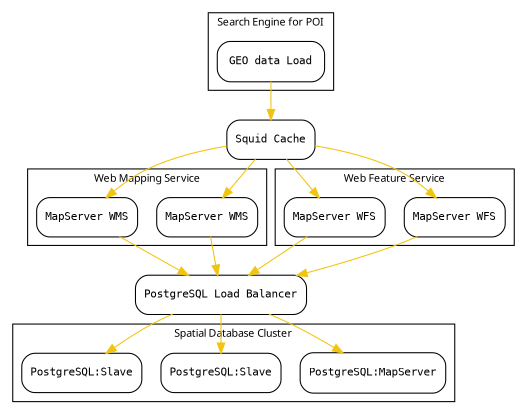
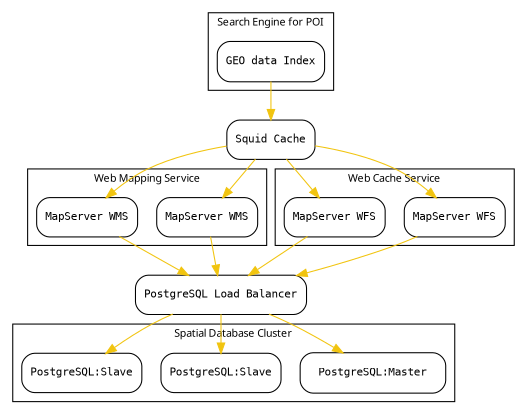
  digraph {
    dir=LR
    fontname="Microsoft YaHei"
    fontsize=10
    node [fontname=Consolas fontsize=10 shape=Mrecord]
    edge [color="#F1C40F" fontname=Consolas fontsize=10]
-   n1 [label="GEO data Load"]
+   n1 [label="GEO data Index"]
    n2 [label="MapServer WMS"]
    n3 [label="MapServer WMS"]
    n4 [label="MapServer WFS"]
    n5 [label="MapServer WFS"]
-   n6 [label="PostgreSQL:MapServer"]
+   n6 [label="PostgreSQL:Master"]
    n7 [label="PostgreSQL:Slave"]
    n8 [label="PostgreSQL:Slave"]
    n9 [label="Squid Cache"]
    n10 [label="PostgreSQL Load Balancer"]
    subgraph cluster_1 {
      label="Search Engine for POI"
      n1
    }
    subgraph cluster_2 {
      label="Web Mapping Service"
      n2
      n3
    }
    subgraph cluster_3 {
-     label="Web Feature Service"
+     label="Web Cache Service"
      n4
      n5
    }
    subgraph cluster_4 {
      label="Spatial Database Cluster"
      n6
      n7
      n8
    }
    n1 -> n9
    n2 -> n10
    n3 -> n10
    n4 -> n10
    n5 -> n10
    n9 -> n2
    n9 -> n3
    n9 -> n4
    n9 -> n5
    n10 -> n6
    n10 -> n7
    n10 -> n8
  }
